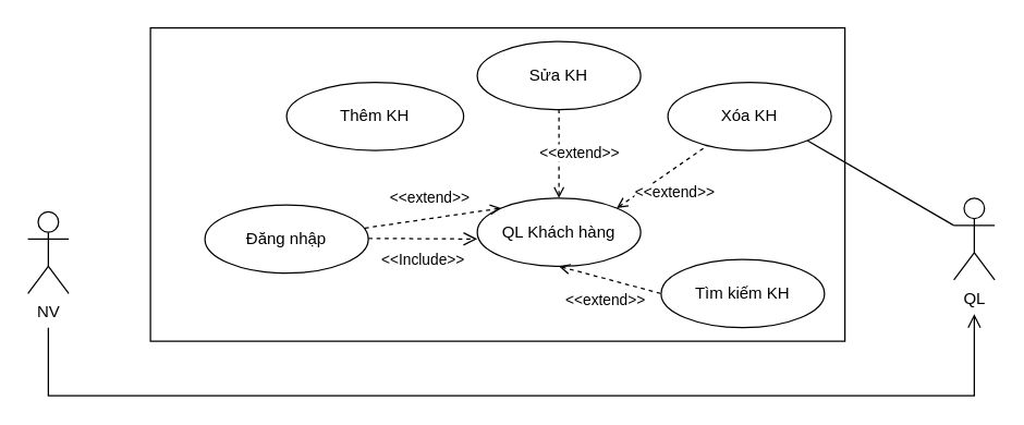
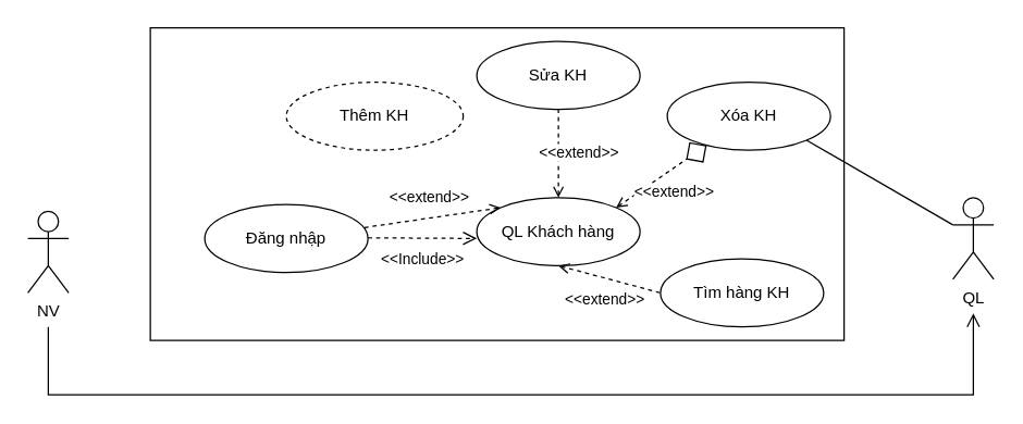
  <mxCell id="0" />
  <mxCell id="1" parent="0" />
  <mxCell id="2" value="" style="rounded=0;whiteSpace=wrap;html=1;" vertex="1" parent="1"><mxGeometry x="110" y="20" width="510" height="230" as="geometry" /></mxCell>
  <mxCell id="3" value="" style="edgeStyle=orthogonalEdgeStyle;rounded=0;orthogonalLoop=1;jettySize=auto;html=1;startArrow=none;startFill=0;endArrow=open;endFill=0;endSize=8;strokeWidth=1;" edge="1" parent="1"><mxGeometry relative="1" as="geometry"><mxPoint x="35" y="240" as="sourcePoint" /><mxPoint x="715" y="230" as="targetPoint" /><Array as="points"><mxPoint x="35" y="290" /><mxPoint x="715" y="290" /></Array></mxGeometry></mxCell>
  <mxCell id="4" value="NV" style="shape=umlActor;verticalLabelPosition=bottom;verticalAlign=top;html=1;outlineConnect=0;" vertex="1" parent="1"><mxGeometry x="20" y="155" width="30" height="60" as="geometry" /></mxCell>
  <mxCell id="5" value="Đăng nhập" style="ellipse;whiteSpace=wrap;html=1;" vertex="1" parent="1"><mxGeometry x="150" y="150" width="120" height="50" as="geometry" /></mxCell>
  <mxCell id="6" value="QL Khách hàng" style="ellipse;whiteSpace=wrap;html=1;" vertex="1" parent="1"><mxGeometry x="350" y="145" width="120" height="50" as="geometry" /></mxCell>
  <mxCell id="7" value="Xóa KH" style="ellipse;whiteSpace=wrap;html=1;" vertex="1" parent="1"><mxGeometry x="490" y="60" width="120" height="50" as="geometry" /></mxCell>
  <mxCell id="8" value="Sửa KH" style="ellipse;whiteSpace=wrap;html=1;" vertex="1" parent="1"><mxGeometry x="350" y="30" width="120" height="50" as="geometry" /></mxCell>
- <mxCell id="9" value="Thêm KH" style="ellipse;whiteSpace=wrap;html=1;" vertex="1" parent="1"><mxGeometry x="210" y="60" width="130" height="50" as="geometry" /></mxCell>
+ <mxCell id="9" value="Thêm KH" style="ellipse;whiteSpace=wrap;html=1;dashed=1;" vertex="1" parent="1"><mxGeometry x="210" y="60" width="130" height="50" as="geometry" /></mxCell>
  <mxCell id="10" value="&amp;lt;&amp;lt;Include&amp;gt;&amp;gt;" style="endArrow=open;endSize=8;endFill=0;html=1;dashed=1;strokeWidth=1;startArrow=none;startFill=0;" edge="1" parent="1"><mxGeometry x="0.002" y="-15" width="160" relative="1" as="geometry"><mxPoint x="270" y="174.5" as="sourcePoint" /><mxPoint x="350" y="175" as="targetPoint" /><mxPoint as="offset" /></mxGeometry></mxCell>
  <mxCell id="11" value="&amp;lt;&amp;lt;extend&amp;gt;&amp;gt;" style="endArrow=none;endSize=16;endFill=0;html=1;dashed=1;strokeWidth=1;startArrow=open;startFill=0;exitX=0;exitY=0;exitDx=0;exitDy=0;" edge="1" parent="1" source="6" target="5"><mxGeometry x="0.002" y="-15" width="160" relative="1" as="geometry"><mxPoint x="280" y="130" as="sourcePoint" /><mxPoint x="380" y="130.5" as="targetPoint" /><mxPoint as="offset" /></mxGeometry></mxCell>
  <mxCell id="12" value="QL" style="shape=umlActor;verticalLabelPosition=bottom;verticalAlign=top;html=1;outlineConnect=0;" vertex="1" parent="1"><mxGeometry x="700" y="145" width="30" height="60" as="geometry" /></mxCell>
- <mxCell id="13" value="Tìm kiếm KH" style="ellipse;whiteSpace=wrap;html=1;" vertex="1" parent="1"><mxGeometry x="485" y="190" width="120" height="50" as="geometry" /></mxCell>
+ <mxCell id="13" value="Tìm hàng KH" style="ellipse;whiteSpace=wrap;html=1;" vertex="1" parent="1"><mxGeometry x="485" y="190" width="120" height="50" as="geometry" /></mxCell>
  <mxCell id="14" value="&amp;lt;&amp;lt;extend&amp;gt;&amp;gt;" style="endArrow=none;endSize=16;endFill=0;html=1;dashed=1;strokeWidth=1;startArrow=open;startFill=0;exitX=0.5;exitY=0;exitDx=0;exitDy=0;entryX=0.5;entryY=1;entryDx=0;entryDy=0;" edge="1" parent="1" source="6" target="8"><mxGeometry x="0.002" y="-15" width="160" relative="1" as="geometry"><mxPoint x="377.574" y="162.322" as="sourcePoint" /><mxPoint x="330.962" y="112.678" as="targetPoint" /><mxPoint as="offset" /></mxGeometry></mxCell>
- <mxCell id="15" value="&amp;lt;&amp;lt;extend&amp;gt;&amp;gt;" style="endArrow=none;endSize=16;endFill=0;html=1;dashed=1;strokeWidth=1;startArrow=open;startFill=0;exitX=1;exitY=0;exitDx=0;exitDy=0;" edge="1" parent="1" source="6" target="7"><mxGeometry x="0.002" y="-15" width="160" relative="1" as="geometry"><mxPoint x="420" y="155" as="sourcePoint" /><mxPoint x="420" y="90" as="targetPoint" /><mxPoint as="offset" /></mxGeometry></mxCell>
+ <mxCell id="15" value="&amp;lt;&amp;lt;extend&amp;gt;&amp;gt;" style="endArrow=diamond;endSize=16;endFill=0;html=1;dashed=1;strokeWidth=1;startArrow=open;startFill=0;exitX=1;exitY=0;exitDx=0;exitDy=0;" edge="1" parent="1" source="6" target="7"><mxGeometry x="0.002" y="-15" width="160" relative="1" as="geometry"><mxPoint x="420" y="155" as="sourcePoint" /><mxPoint x="420" y="90" as="targetPoint" /><mxPoint as="offset" /></mxGeometry></mxCell>
  <mxCell id="16" value="&amp;lt;&amp;lt;extend&amp;gt;&amp;gt;" style="endArrow=none;endSize=16;endFill=0;html=1;dashed=1;strokeWidth=1;startArrow=open;startFill=0;exitX=0.5;exitY=1;exitDx=0;exitDy=0;entryX=0;entryY=0.5;entryDx=0;entryDy=0;" edge="1" parent="1" source="6" target="13"><mxGeometry x="0.002" y="-15" width="160" relative="1" as="geometry"><mxPoint x="462.426" y="162.322" as="sourcePoint" /><mxPoint x="529.008" y="116.407" as="targetPoint" /><mxPoint as="offset" /></mxGeometry></mxCell>
  <mxCell id="17" value="" style="endArrow=none;html=1;strokeWidth=1;exitX=0;exitY=0.333;exitDx=0;exitDy=0;exitPerimeter=0;entryX=1;entryY=1;entryDx=0;entryDy=0;" edge="1" parent="1" source="12" target="7"><mxGeometry width="50" height="50" relative="1" as="geometry"><mxPoint x="460" y="280" as="sourcePoint" /><mxPoint x="510" y="230" as="targetPoint" /></mxGeometry></mxCell>
